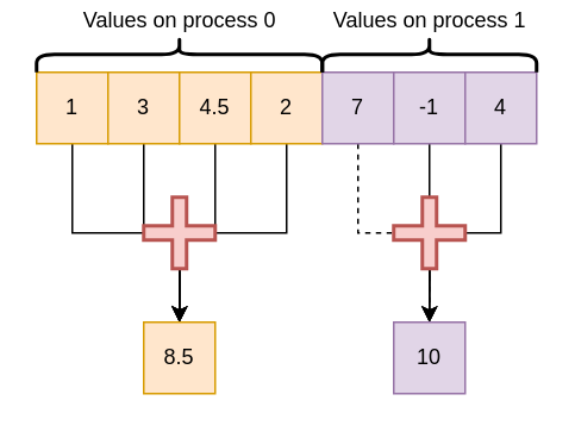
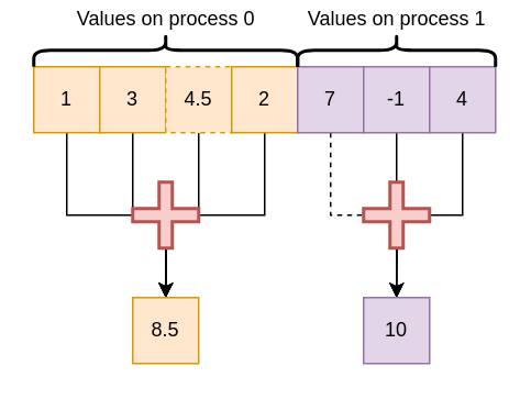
  <mxCell id="0" />
  <mxCell id="1" parent="0" />
  <mxCell id="2" style="edgeStyle=orthogonalEdgeStyle;rounded=0;orthogonalLoop=1;jettySize=auto;html=1;exitX=0.5;exitY=1;exitDx=0;exitDy=0;entryX=0.5;entryY=0;entryDx=0;entryDy=0;" edge="1" parent="1" source="3" target="18"><mxGeometry relative="1" as="geometry" /></mxCell>
  <mxCell id="3" value="1" style="rounded=0;whiteSpace=wrap;html=1;fillColor=#ffe6cc;strokeColor=#d79b00;" vertex="1" parent="1"><mxGeometry x="20" y="40" width="40" height="40" as="geometry" /></mxCell>
  <mxCell id="4" style="edgeStyle=orthogonalEdgeStyle;rounded=0;orthogonalLoop=1;jettySize=auto;html=1;exitX=0.5;exitY=1;exitDx=0;exitDy=0;" edge="1" parent="1" source="5"><mxGeometry relative="1" as="geometry"><mxPoint x="100" y="180" as="targetPoint" /></mxGeometry></mxCell>
  <mxCell id="5" value="3" style="rounded=0;whiteSpace=wrap;html=1;fillColor=#ffe6cc;strokeColor=#d79b00;" vertex="1" parent="1"><mxGeometry x="60" y="40" width="40" height="40" as="geometry" /></mxCell>
  <mxCell id="6" style="edgeStyle=orthogonalEdgeStyle;rounded=0;orthogonalLoop=1;jettySize=auto;html=1;exitX=0.5;exitY=1;exitDx=0;exitDy=0;" edge="1" parent="1" source="7"><mxGeometry relative="1" as="geometry"><mxPoint x="100" y="180" as="targetPoint" /></mxGeometry></mxCell>
- <mxCell id="7" value="4.5" style="rounded=0;whiteSpace=wrap;html=1;fillColor=#ffe6cc;strokeColor=#d79b00;" vertex="1" parent="1"><mxGeometry x="100" y="40" width="40" height="40" as="geometry" /></mxCell>
+ <mxCell id="7" value="4.5" style="rounded=0;whiteSpace=wrap;html=1;fillColor=#ffe6cc;strokeColor=#d79b00;dashed=1;" vertex="1" parent="1"><mxGeometry x="100" y="40" width="40" height="40" as="geometry" /></mxCell>
  <mxCell id="8" style="edgeStyle=orthogonalEdgeStyle;rounded=0;orthogonalLoop=1;jettySize=auto;html=1;exitX=0.5;exitY=1;exitDx=0;exitDy=0;" edge="1" parent="1" source="9"><mxGeometry relative="1" as="geometry"><mxPoint x="100" y="180" as="targetPoint" /></mxGeometry></mxCell>
  <mxCell id="9" value="2" style="rounded=0;whiteSpace=wrap;html=1;fillColor=#ffe6cc;strokeColor=#d79b00;" vertex="1" parent="1"><mxGeometry x="140" y="40" width="40" height="40" as="geometry" /></mxCell>
  <mxCell id="10" style="edgeStyle=orthogonalEdgeStyle;rounded=0;orthogonalLoop=1;jettySize=auto;html=1;exitX=0.5;exitY=1;exitDx=0;exitDy=0;entryX=0.5;entryY=0;entryDx=0;entryDy=0;dashed=1;" edge="1" parent="1" source="11" target="20"><mxGeometry relative="1" as="geometry" /></mxCell>
  <mxCell id="11" value="7" style="rounded=0;whiteSpace=wrap;html=1;fillColor=#e1d5e7;strokeColor=#9673a6;" vertex="1" parent="1"><mxGeometry x="180" y="40" width="40" height="40" as="geometry" /></mxCell>
  <mxCell id="12" style="edgeStyle=orthogonalEdgeStyle;rounded=0;orthogonalLoop=1;jettySize=auto;html=1;exitX=0.5;exitY=1;exitDx=0;exitDy=0;entryX=0.5;entryY=0;entryDx=0;entryDy=0;" edge="1" parent="1" source="13" target="20"><mxGeometry relative="1" as="geometry"><mxPoint x="240" y="170" as="targetPoint" /></mxGeometry></mxCell>
  <mxCell id="13" value="-1" style="rounded=0;whiteSpace=wrap;html=1;fillColor=#e1d5e7;strokeColor=#9673a6;" vertex="1" parent="1"><mxGeometry x="220" y="40" width="40" height="40" as="geometry" /></mxCell>
  <mxCell id="14" style="edgeStyle=orthogonalEdgeStyle;rounded=0;orthogonalLoop=1;jettySize=auto;html=1;exitX=0.5;exitY=1;exitDx=0;exitDy=0;" edge="1" parent="1" source="15"><mxGeometry relative="1" as="geometry"><mxPoint x="240" y="180" as="targetPoint" /></mxGeometry></mxCell>
  <mxCell id="15" value="4" style="rounded=0;whiteSpace=wrap;html=1;fillColor=#e1d5e7;strokeColor=#9673a6;" vertex="1" parent="1"><mxGeometry x="260" y="40" width="40" height="40" as="geometry" /></mxCell>
  <mxCell id="16" value="&lt;span style=&quot;background-color: rgb(255 , 255 , 255)&quot;&gt;Values on process 0&lt;/span&gt;" style="shape=curlyBracket;html=1;rounded=1;flipH=1;strokeWidth=2;labelPosition=center;verticalLabelPosition=top;align=center;verticalAlign=bottom;rotation=0;direction=south;" vertex="1" parent="1"><mxGeometry x="20" y="20" width="160" height="20" as="geometry" /></mxCell>
  <mxCell id="17" value="&lt;span style=&quot;background-color: rgb(255 , 255 , 255)&quot;&gt;Values on process 1&lt;/span&gt;" style="shape=curlyBracket;html=1;rounded=1;flipH=1;strokeWidth=2;labelPosition=center;verticalLabelPosition=top;align=center;verticalAlign=bottom;rotation=0;direction=south;" vertex="1" parent="1"><mxGeometry x="180" y="20" width="120" height="20" as="geometry" /></mxCell>
  <mxCell id="18" value="8.5" style="rounded=0;whiteSpace=wrap;html=1;fillColor=#ffe6cc;strokeColor=#d79b00;" vertex="1" parent="1"><mxGeometry x="80" y="180" width="40" height="40" as="geometry" /></mxCell>
  <mxCell id="19" value="" style="shape=cross;whiteSpace=wrap;html=1;strokeWidth=2;fillColor=#f8cecc;strokeColor=#b85450;" vertex="1" parent="1"><mxGeometry x="80" y="110" width="40" height="40" as="geometry" /></mxCell>
  <mxCell id="20" value="10" style="rounded=0;whiteSpace=wrap;html=1;fillColor=#e1d5e7;strokeColor=#9673a6;" vertex="1" parent="1"><mxGeometry x="220" y="180" width="40" height="40" as="geometry" /></mxCell>
  <mxCell id="21" value="" style="shape=cross;whiteSpace=wrap;html=1;strokeWidth=2;fillColor=#f8cecc;strokeColor=#b85450;" vertex="1" parent="1"><mxGeometry x="220" y="110" width="40" height="40" as="geometry" /></mxCell>
